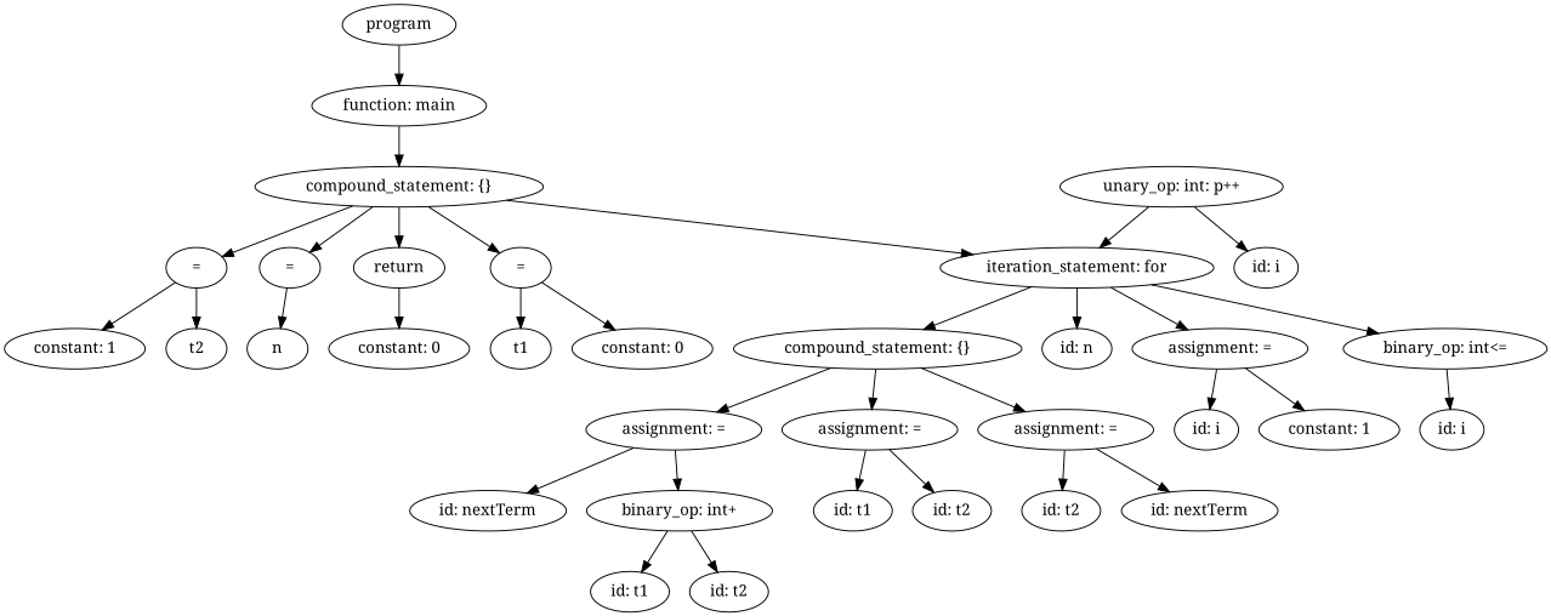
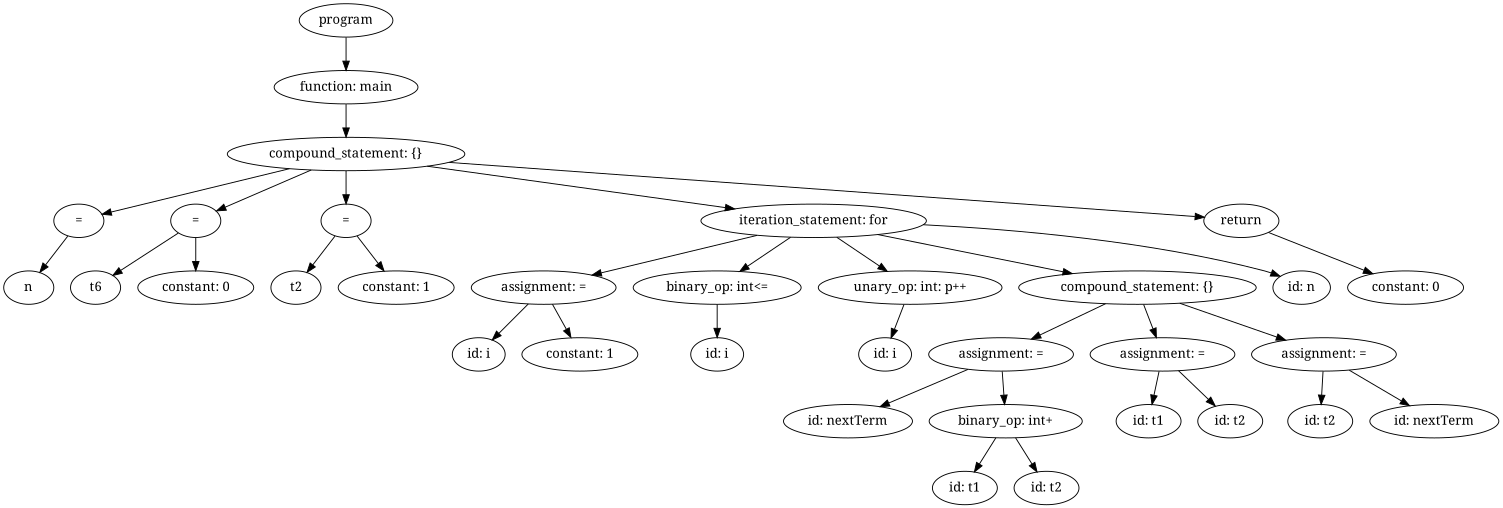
  strict digraph {
    fontname="Noto Serif"
    node [fontname="Noto Serif"]
    edge [fontname="Noto Serif"]
    n1 [height=0.5 label=program width=1.4082]
    n2 [height=0.5 label="function: main" width=2.1528]
    n3 [height=0.5 label="compound_statement: {}" width=3.5566]
    n4 [height=0.5 label="=" width=0.75]
    n5 [height=0.5 label="=" width=0.75]
    n6 [height=0.5 label="=" width=0.75]
    n7 [height=0.5 label="iteration_statement: for" width=3.3761]
    n8 [height=0.5 label=return width=1.125]
    n9 [height=0.5 label=n width=0.75]
-   n10 [height=0.5 label=t1 width=0.75]
+   n10 [height=0.5 label=t6 width=0.75]
    n11 [height=0.5 label="constant: 0" width=1.7361]
    n12 [height=0.5 label=t2 width=0.75]
    n13 [height=0.5 label="constant: 1" width=1.7361]
    n14 [height=0.5 label="assignment: =" width=2.1667]
    n15 [height=0.5 label="binary_op: int<=" width=2.5139]
    n16 [height=0.5 label="unary_op: int: p++" width=2.75]
    n17 [height=0.5 label="compound_statement: {}" width=3.5566]
    n18 [height=0.5 label="id: n" width=0.86659]
    n19 [height=0.5 label="constant: 0" width=1.7361]
    n20 [height=0.5 label="id: i" width=0.79437]
    n21 [height=0.5 label="constant: 1" width=1.7361]
    n22 [height=0.5 label="id: i" width=0.79437]
    n23 [height=0.5 label="id: i" width=0.79437]
    n24 [height=0.5 label="assignment: =" width=2.1667]
    n25 [height=0.5 label="assignment: =" width=2.1667]
    n26 [height=0.5 label="assignment: =" width=2.1667]
    n27 [height=0.5 label="id: nextTerm" width=1.9318]
    n28 [height=0.5 label="binary_op: int+" width=2.2929]
    n29 [height=0.5 label="id: t1" width=0.97491]
    n30 [height=0.5 label="id: t2" width=0.97491]
    n31 [height=0.5 label="id: t2" width=0.97491]
    n32 [height=0.5 label="id: nextTerm" width=1.9318]
    n33 [height=0.5 label="id: t1" width=0.97491]
    n34 [height=0.5 label="id: t2" width=0.97491]
    n1 -> n2
    n2 -> n3
    n3 -> n4
    n3 -> n5
    n3 -> n6
    n3 -> n7
    n3 -> n8
    n4 -> n9
    n5 -> n10
    n5 -> n11
    n6 -> n12
    n6 -> n13
    n7 -> n14
    n7 -> n15
-   n16 -> n7
+   n7 -> n16
    n7 -> n17
    n7 -> n18
    n8 -> n19
    n14 -> n20
    n14 -> n21
    n15 -> n22
    n16 -> n23
    n17 -> n24
    n17 -> n25
    n17 -> n26
    n24 -> n27
    n24 -> n28
    n25 -> n29
    n25 -> n30
    n26 -> n31
    n26 -> n32
    n28 -> n33
    n28 -> n34
  }
